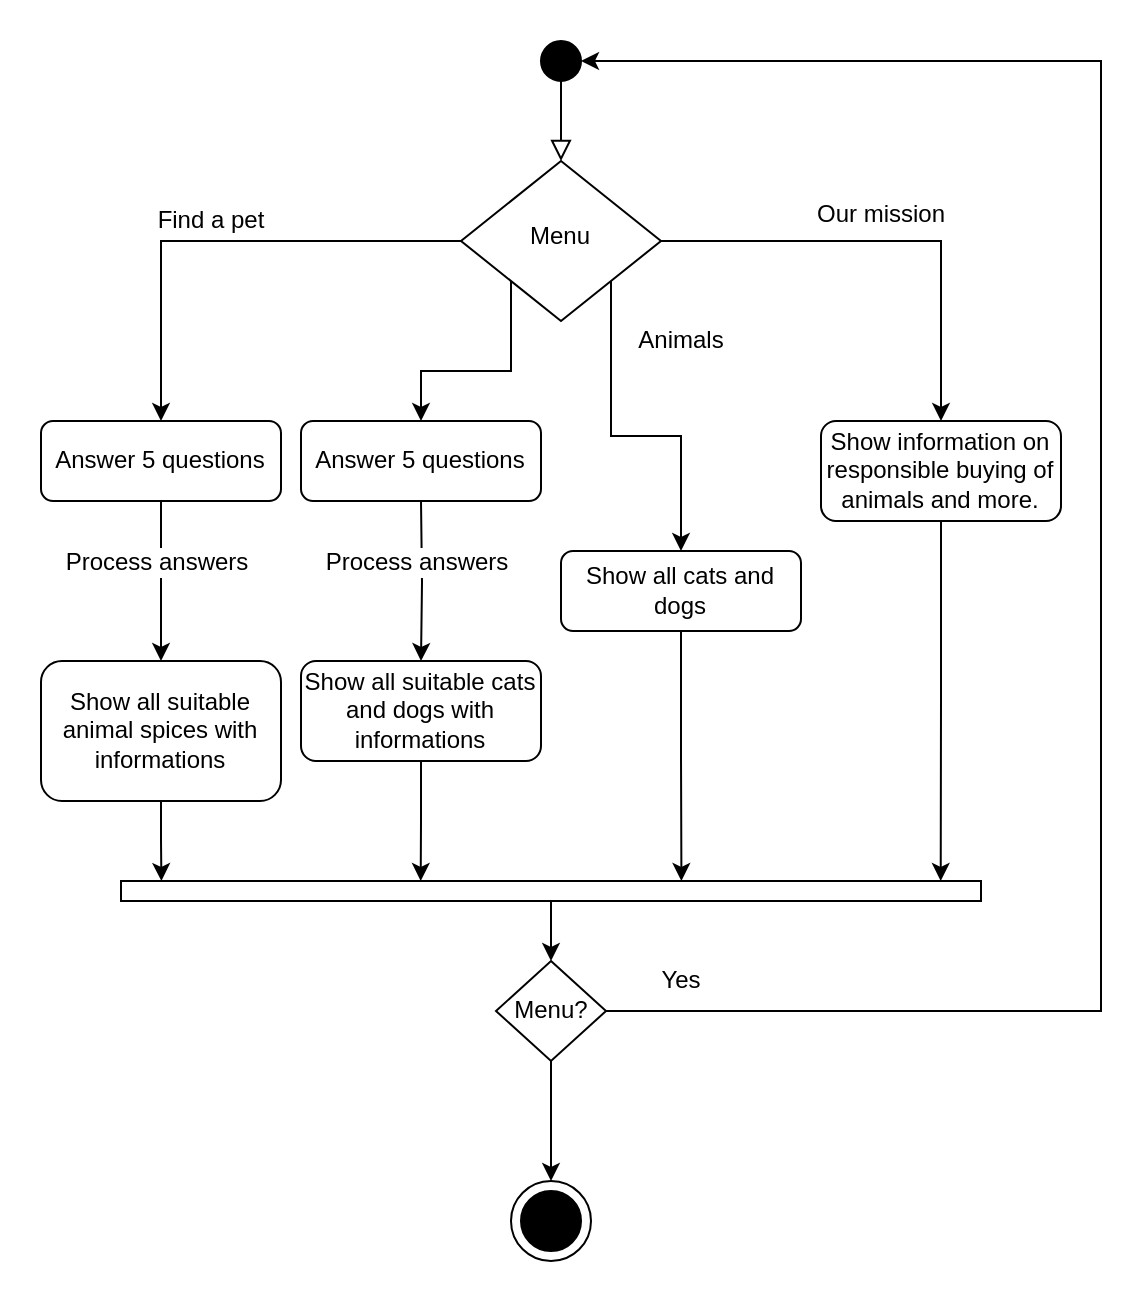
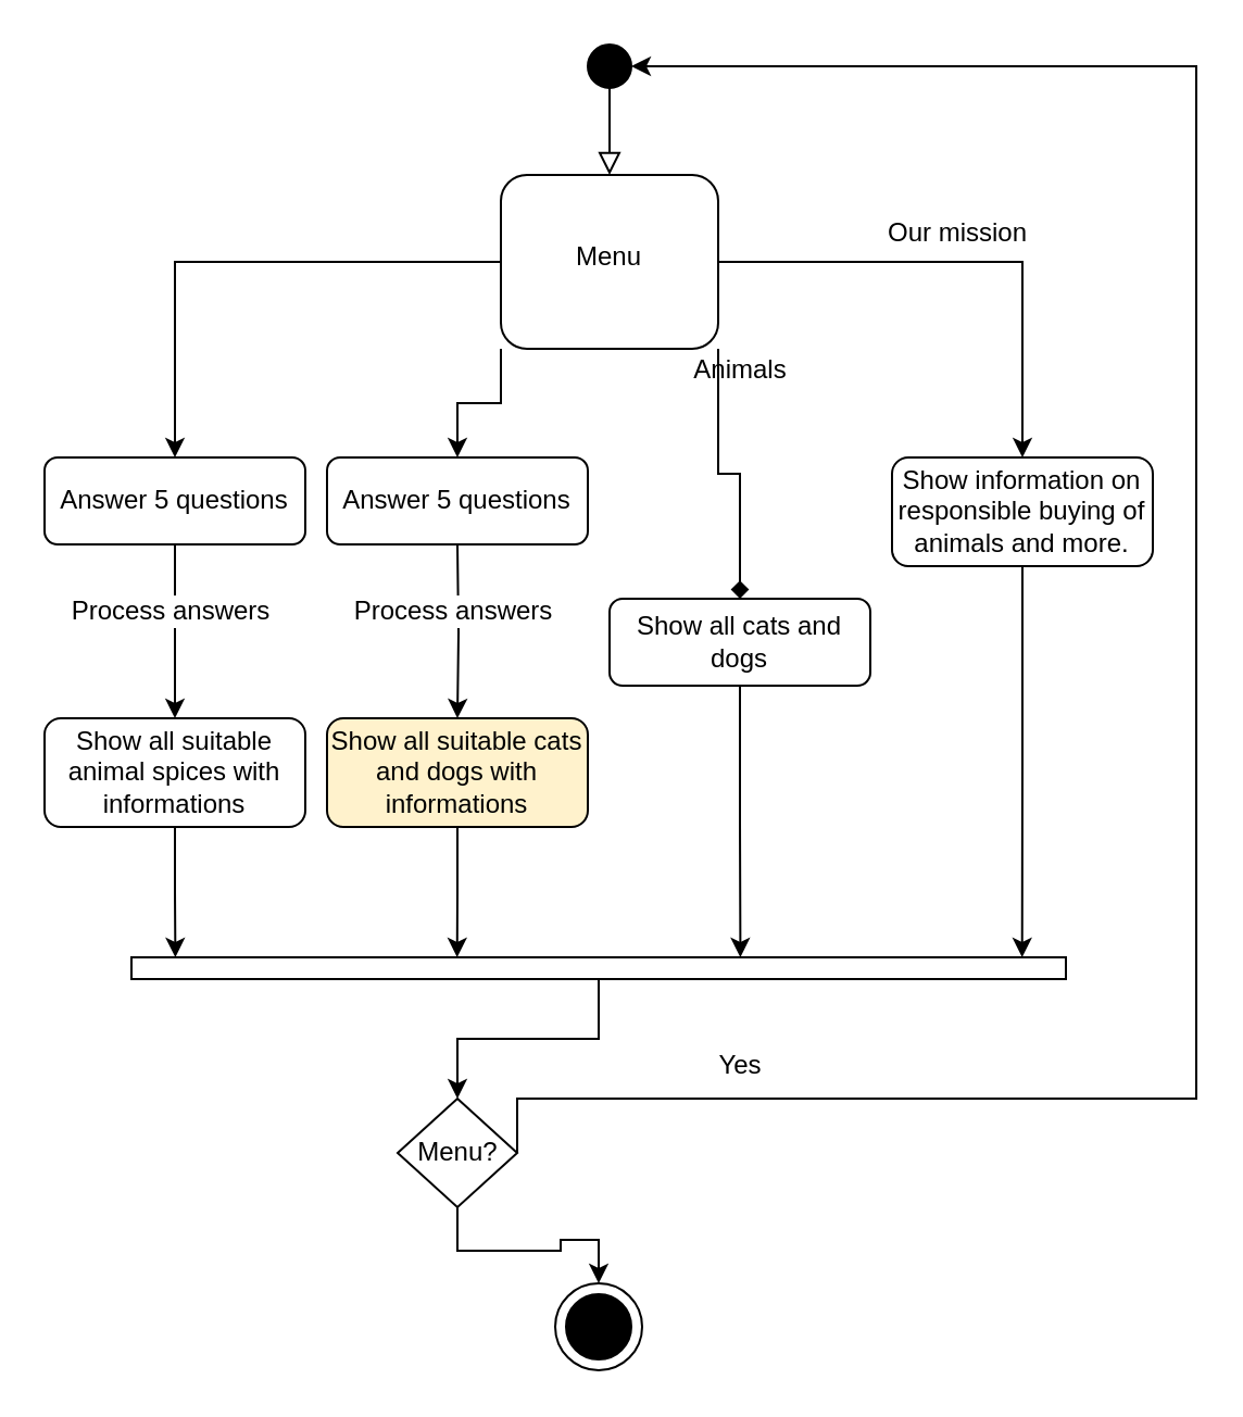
  <mxCell id="0" />
  <mxCell id="1" parent="0" />
  <mxCell id="2" value="" style="ellipse;whiteSpace=wrap;html=1;aspect=fixed;fillColor=#FFFFFF;" vertex="1" parent="1"><mxGeometry x="255" y="590" width="40" height="40" as="geometry" /></mxCell>
  <mxCell id="3" value="" style="rounded=0;html=1;jettySize=auto;orthogonalLoop=1;fontSize=11;endArrow=block;endFill=0;endSize=8;strokeWidth=1;shadow=0;labelBackgroundColor=none;edgeStyle=orthogonalEdgeStyle;exitX=0.5;exitY=1;exitDx=0;exitDy=0;" parent="1" source="13" target="9" edge="1"><mxGeometry relative="1" as="geometry"><mxPoint x="280" y="130" as="sourcePoint" /></mxGeometry></mxCell>
  <mxCell id="4" style="edgeStyle=orthogonalEdgeStyle;rounded=0;orthogonalLoop=1;jettySize=auto;html=1;exitX=1;exitY=0.5;exitDx=0;exitDy=0;entryX=0.5;entryY=0;entryDx=0;entryDy=0;" edge="1" parent="1" source="9" target="11"><mxGeometry relative="1" as="geometry" /></mxCell>
  <mxCell id="5" value="Our mission" style="text;html=1;align=center;verticalAlign=middle;resizable=0;points=[];labelBackgroundColor=#ffffff;" vertex="1" connectable="0" parent="4"><mxGeometry x="-0.321" relative="1" as="geometry"><mxPoint x="31.71" y="-14" as="offset" /></mxGeometry></mxCell>
- <mxCell id="6" style="edgeStyle=orthogonalEdgeStyle;rounded=0;orthogonalLoop=1;jettySize=auto;html=1;exitX=1;exitY=1;exitDx=0;exitDy=0;" edge="1" parent="1" source="9" target="21"><mxGeometry relative="1" as="geometry" /></mxCell>
+ <mxCell id="6" style="edgeStyle=orthogonalEdgeStyle;rounded=0;orthogonalLoop=1;jettySize=auto;html=1;exitX=1;exitY=1;exitDx=0;exitDy=0;endArrow=diamond;" edge="1" parent="1" source="9" target="21"><mxGeometry relative="1" as="geometry" /></mxCell>
  <mxCell id="7" style="edgeStyle=orthogonalEdgeStyle;rounded=0;orthogonalLoop=1;jettySize=auto;html=1;exitX=0;exitY=1;exitDx=0;exitDy=0;" edge="1" parent="1" source="9" target="19"><mxGeometry relative="1" as="geometry" /></mxCell>
  <mxCell id="8" style="edgeStyle=orthogonalEdgeStyle;rounded=0;orthogonalLoop=1;jettySize=auto;html=1;exitX=0;exitY=0.5;exitDx=0;exitDy=0;entryX=0.5;entryY=0;entryDx=0;entryDy=0;" edge="1" parent="1" source="9" target="16"><mxGeometry relative="1" as="geometry" /></mxCell>
- <mxCell id="9" value="Menu" style="rhombus;whiteSpace=wrap;html=1;shadow=0;fontFamily=Helvetica;fontSize=12;align=center;strokeWidth=1;spacing=6;spacingTop=-4;" parent="1" vertex="1"><mxGeometry x="230" y="80" width="100" height="80" as="geometry" /></mxCell>
+ <mxCell id="9" value="Menu" style="whiteSpace=wrap;html=1;shadow=0;fontFamily=Helvetica;fontSize=12;align=center;strokeWidth=1;spacing=6;spacingTop=-4;rounded=1;" parent="1" vertex="1"><mxGeometry x="230" y="80" width="100" height="80" as="geometry" /></mxCell>
  <mxCell id="10" style="edgeStyle=orthogonalEdgeStyle;rounded=0;orthogonalLoop=1;jettySize=auto;html=1;exitX=0.5;exitY=1;exitDx=0;exitDy=0;" edge="1" parent="1" source="11"><mxGeometry relative="1" as="geometry"><mxPoint x="469.862" y="440" as="targetPoint" /></mxGeometry></mxCell>
  <mxCell id="11" value="Show information on responsible buying of animals and more." style="rounded=1;whiteSpace=wrap;html=1;fontSize=12;glass=0;strokeWidth=1;shadow=0;" parent="1" vertex="1"><mxGeometry x="410" y="210" width="120" height="50" as="geometry" /></mxCell>
  <mxCell id="12" value="" style="ellipse;shape=doubleEllipse;html=1;dashed=0;whitespace=wrap;aspect=fixed;fillColor=#000000;" vertex="1" parent="1"><mxGeometry x="260" y="595" width="30" height="30" as="geometry" /></mxCell>
  <mxCell id="13" value="" style="ellipse;shape=doubleEllipse;html=1;dashed=0;whitespace=wrap;aspect=fixed;fillColor=#000000;" vertex="1" parent="1"><mxGeometry x="270" y="20" width="20" height="20" as="geometry" /></mxCell>
  <mxCell id="14" value="" style="edgeStyle=orthogonalEdgeStyle;rounded=0;orthogonalLoop=1;jettySize=auto;html=1;" edge="1" parent="1" source="16" target="18"><mxGeometry relative="1" as="geometry" /></mxCell>
  <mxCell id="15" value="Process answers" style="text;html=1;align=center;verticalAlign=middle;resizable=0;points=[];labelBackgroundColor=#ffffff;" vertex="1" connectable="0" parent="14"><mxGeometry x="-0.258" y="-3" relative="1" as="geometry"><mxPoint as="offset" /></mxGeometry></mxCell>
  <mxCell id="16" value="Answer 5 questions" style="rounded=1;whiteSpace=wrap;html=1;fontSize=12;glass=0;strokeWidth=1;shadow=0;" vertex="1" parent="1"><mxGeometry x="20" y="210" width="120" height="40" as="geometry" /></mxCell>
  <mxCell id="17" style="edgeStyle=orthogonalEdgeStyle;rounded=0;orthogonalLoop=1;jettySize=auto;html=1;exitX=0.5;exitY=1;exitDx=0;exitDy=0;" edge="1" parent="1" source="18"><mxGeometry relative="1" as="geometry"><mxPoint x="80.207" y="440" as="targetPoint" /></mxGeometry></mxCell>
- <mxCell id="18" value="Show all suitable animal spices with informations" style="rounded=1;whiteSpace=wrap;html=1;fontSize=12;glass=0;strokeWidth=1;shadow=0;" vertex="1" parent="1"><mxGeometry x="20" y="330" width="120" height="70" as="geometry" /></mxCell>
+ <mxCell id="18" value="Show all suitable animal spices with informations" style="rounded=1;whiteSpace=wrap;html=1;fontSize=12;glass=0;strokeWidth=1;shadow=0;" vertex="1" parent="1"><mxGeometry x="20" y="330" width="120" height="50" as="geometry" /></mxCell>
  <mxCell id="19" value="Answer 5 questions" style="rounded=1;whiteSpace=wrap;html=1;fontSize=12;glass=0;strokeWidth=1;shadow=0;" vertex="1" parent="1"><mxGeometry x="150" y="210" width="120" height="40" as="geometry" /></mxCell>
  <mxCell id="20" style="edgeStyle=orthogonalEdgeStyle;rounded=0;orthogonalLoop=1;jettySize=auto;html=1;exitX=0.5;exitY=1;exitDx=0;exitDy=0;" edge="1" parent="1" source="21"><mxGeometry relative="1" as="geometry"><mxPoint x="340.207" y="440" as="targetPoint" /></mxGeometry></mxCell>
  <mxCell id="21" value="Show all cats and dogs" style="rounded=1;whiteSpace=wrap;html=1;fontSize=12;glass=0;strokeWidth=1;shadow=0;" vertex="1" parent="1"><mxGeometry x="280" y="275" width="120" height="40" as="geometry" /></mxCell>
- <mxCell id="22" value="Find a pet" style="text;html=1;align=center;verticalAlign=middle;resizable=0;points=[];autosize=1;" vertex="1" parent="1"><mxGeometry x="70" y="100" width="70" height="20" as="geometry" /></mxCell>
  <mxCell id="23" value="Animals" style="text;html=1;align=center;verticalAlign=middle;resizable=0;points=[];autosize=1;" vertex="1" parent="1"><mxGeometry x="310" y="160" width="60" height="20" as="geometry" /></mxCell>
  <mxCell id="24" value="" style="edgeStyle=orthogonalEdgeStyle;rounded=0;orthogonalLoop=1;jettySize=auto;html=1;" edge="1" parent="1" target="27"><mxGeometry relative="1" as="geometry"><mxPoint x="210" y="250" as="sourcePoint" /></mxGeometry></mxCell>
  <mxCell id="25" value="Process answers" style="text;html=1;align=center;verticalAlign=middle;resizable=0;points=[];labelBackgroundColor=#ffffff;" vertex="1" connectable="0" parent="24"><mxGeometry x="-0.258" y="-3" relative="1" as="geometry"><mxPoint as="offset" /></mxGeometry></mxCell>
  <mxCell id="26" style="edgeStyle=orthogonalEdgeStyle;rounded=0;orthogonalLoop=1;jettySize=auto;html=1;exitX=0.5;exitY=1;exitDx=0;exitDy=0;" edge="1" parent="1" source="27"><mxGeometry relative="1" as="geometry"><mxPoint x="209.862" y="440" as="targetPoint" /></mxGeometry></mxCell>
- <mxCell id="27" value="Show all suitable cats and dogs with informations" style="rounded=1;whiteSpace=wrap;html=1;fontSize=12;glass=0;strokeWidth=1;shadow=0;" vertex="1" parent="1"><mxGeometry x="150" y="330" width="120" height="50" as="geometry" /></mxCell>
+ <mxCell id="27" value="Show all suitable cats and dogs with informations" style="rounded=1;whiteSpace=wrap;html=1;fontSize=12;glass=0;strokeWidth=1;shadow=0;fillColor=#fff2cc;" vertex="1" parent="1"><mxGeometry x="150" y="330" width="120" height="50" as="geometry" /></mxCell>
  <mxCell id="28" style="edgeStyle=orthogonalEdgeStyle;rounded=0;orthogonalLoop=1;jettySize=auto;html=1;exitX=0.5;exitY=1;exitDx=0;exitDy=0;entryX=0.5;entryY=0;entryDx=0;entryDy=0;" edge="1" parent="1" source="30" target="2"><mxGeometry relative="1" as="geometry"><mxPoint x="275" y="550" as="targetPoint" /></mxGeometry></mxCell>
  <mxCell id="29" style="edgeStyle=orthogonalEdgeStyle;rounded=0;orthogonalLoop=1;jettySize=auto;html=1;exitX=1;exitY=0.5;exitDx=0;exitDy=0;entryX=1;entryY=0.5;entryDx=0;entryDy=0;" edge="1" parent="1" source="30" target="13"><mxGeometry relative="1" as="geometry"><mxPoint x="310" y="20" as="targetPoint" /><Array as="points"><mxPoint x="550" y="505" /><mxPoint x="550" y="30" /></Array></mxGeometry></mxCell>
- <mxCell id="30" value="Menu?" style="rhombus;whiteSpace=wrap;html=1;fillColor=#FFFFFF;" vertex="1" parent="1"><mxGeometry x="247.5" y="480" width="55" height="50" as="geometry" /></mxCell>
+ <mxCell id="30" value="Menu?" style="rhombus;whiteSpace=wrap;html=1;fillColor=#FFFFFF;" vertex="1" parent="1"><mxGeometry x="182.5" y="505" width="55" height="50" as="geometry" /></mxCell>
  <mxCell id="31" style="edgeStyle=orthogonalEdgeStyle;rounded=0;orthogonalLoop=1;jettySize=auto;html=1;exitX=0.5;exitY=1;exitDx=0;exitDy=0;entryX=0.5;entryY=0;entryDx=0;entryDy=0;" edge="1" parent="1" source="32" target="30"><mxGeometry relative="1" as="geometry" /></mxCell>
  <mxCell id="32" value="" style="rounded=0;whiteSpace=wrap;html=1;fillColor=#FFFFFF;" vertex="1" parent="1"><mxGeometry y="440" width="430" height="10" as="geometry" x="60" /></mxCell>
  <mxCell id="33" value="Yes" style="text;html=1;align=center;verticalAlign=middle;resizable=0;points=[];autosize=1;" vertex="1" parent="1"><mxGeometry x="320" y="480" width="40" height="20" as="geometry" /></mxCell>
